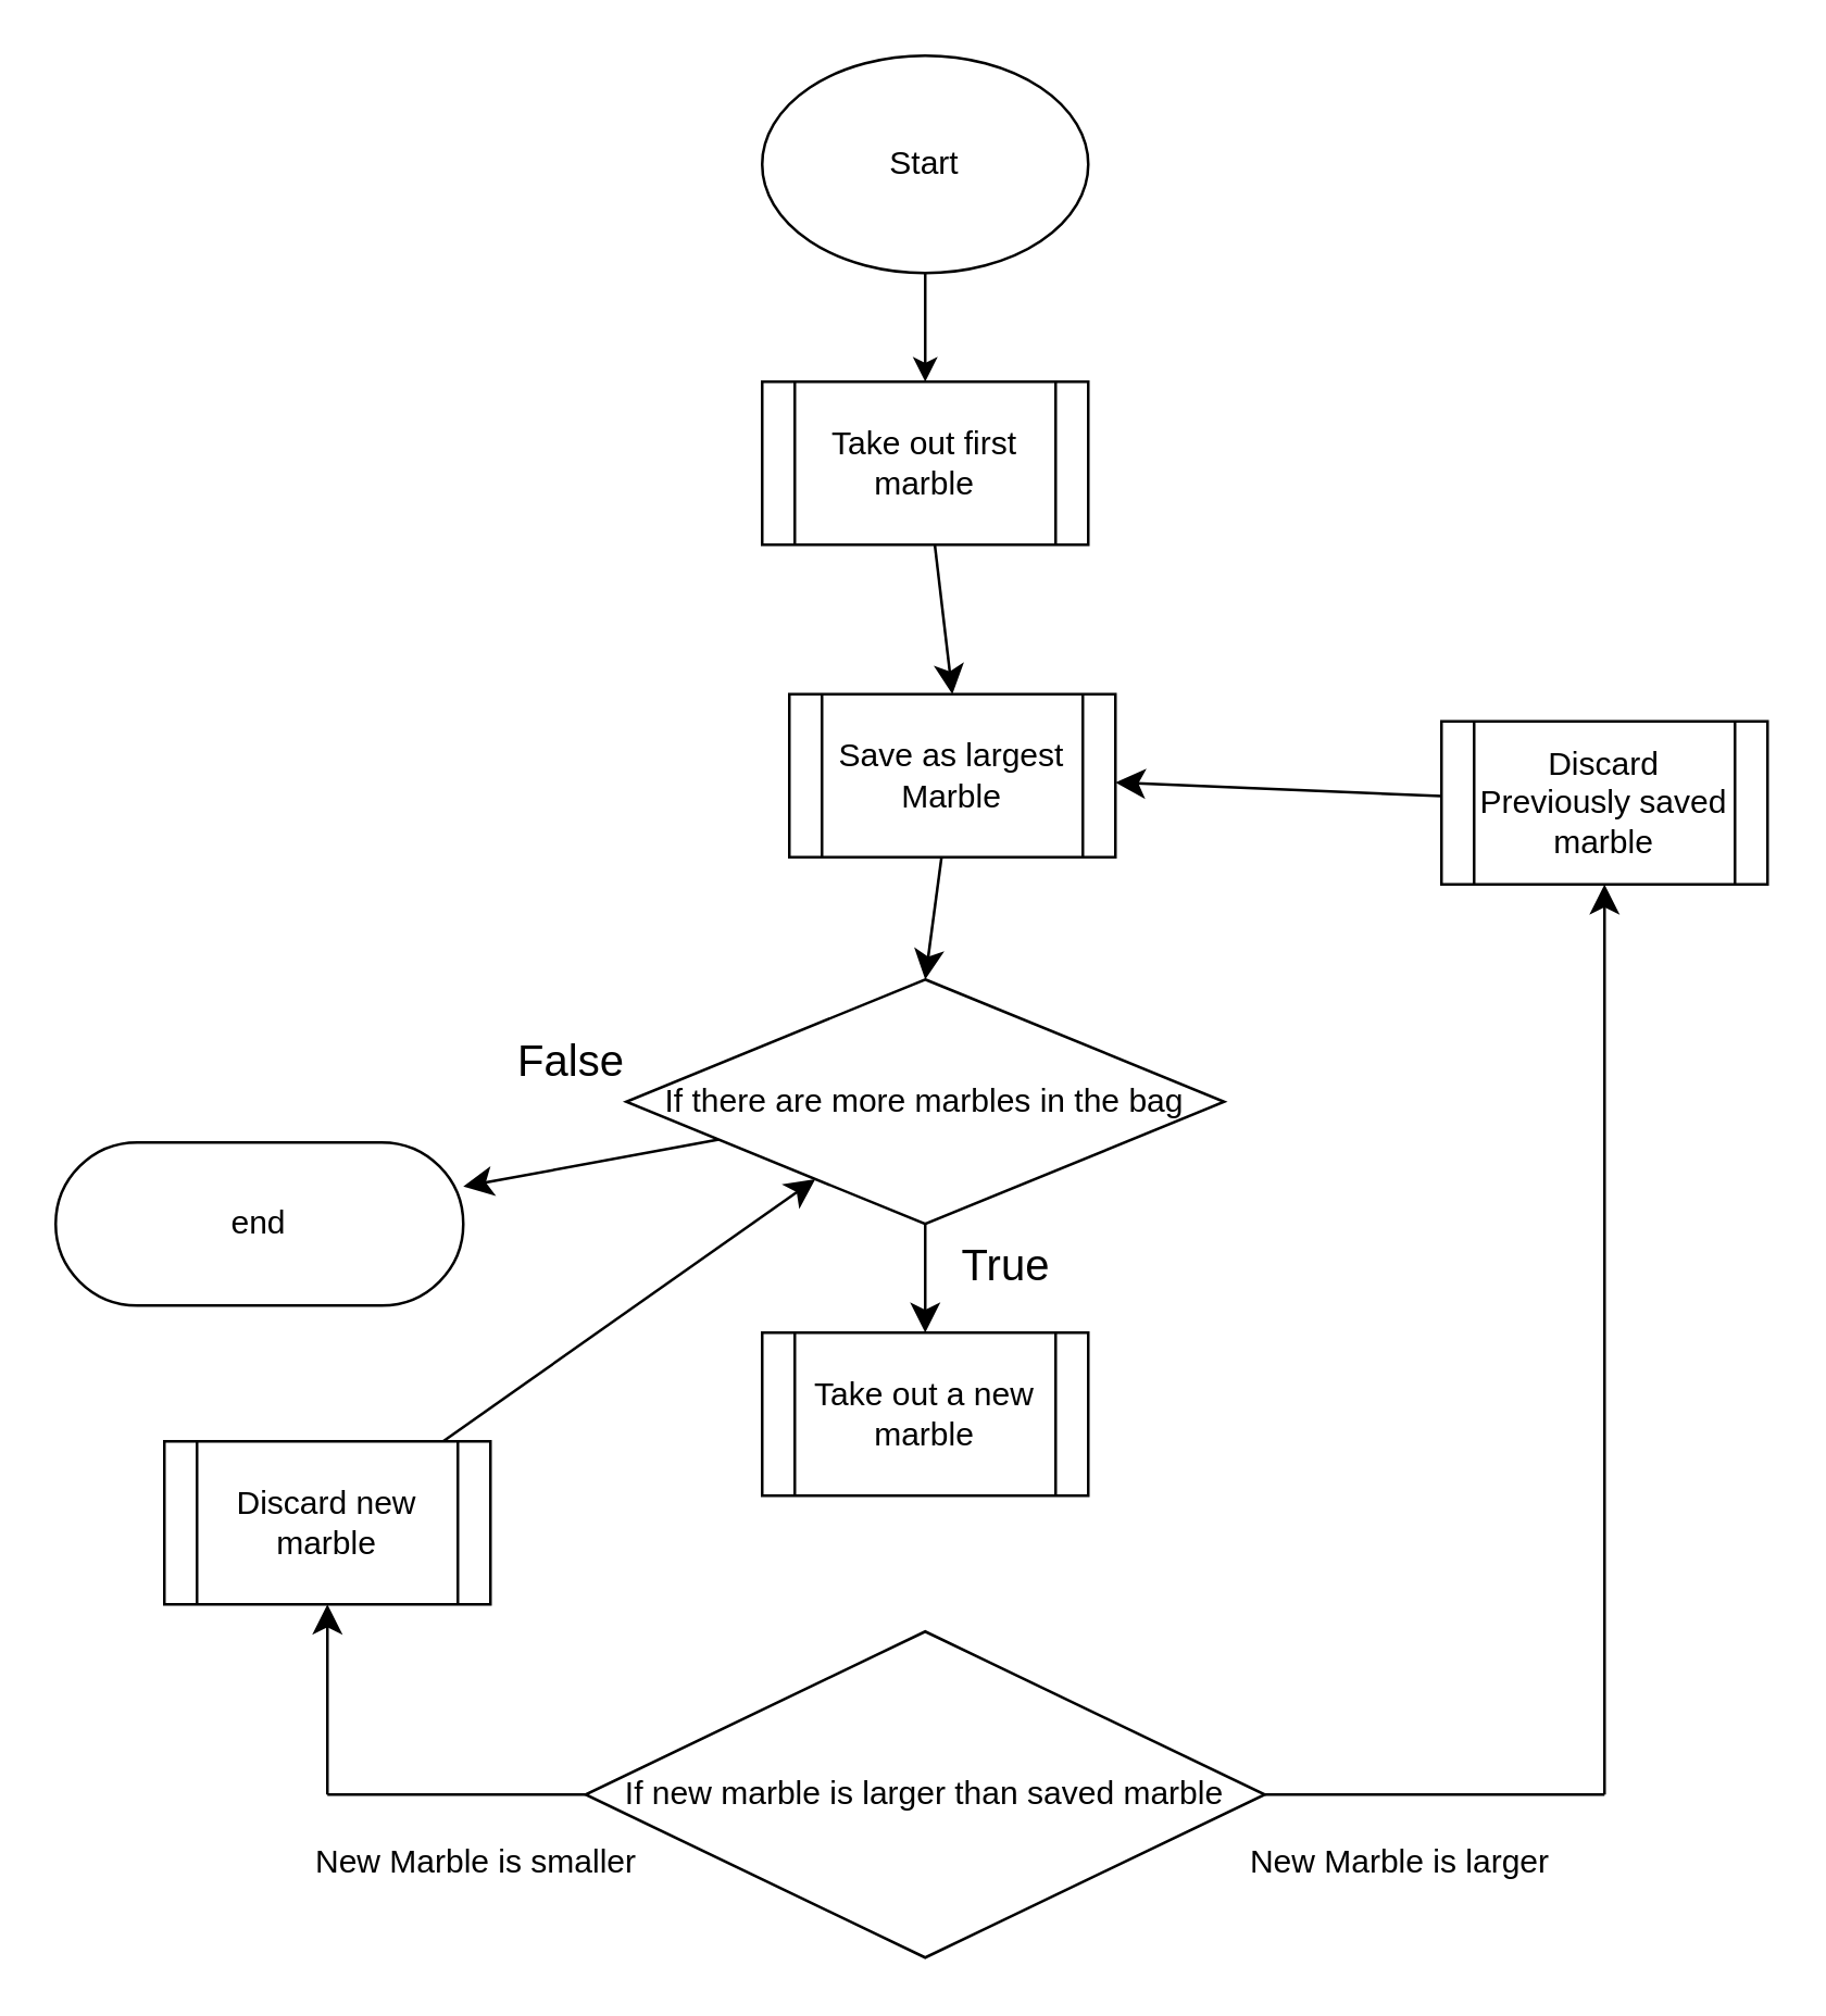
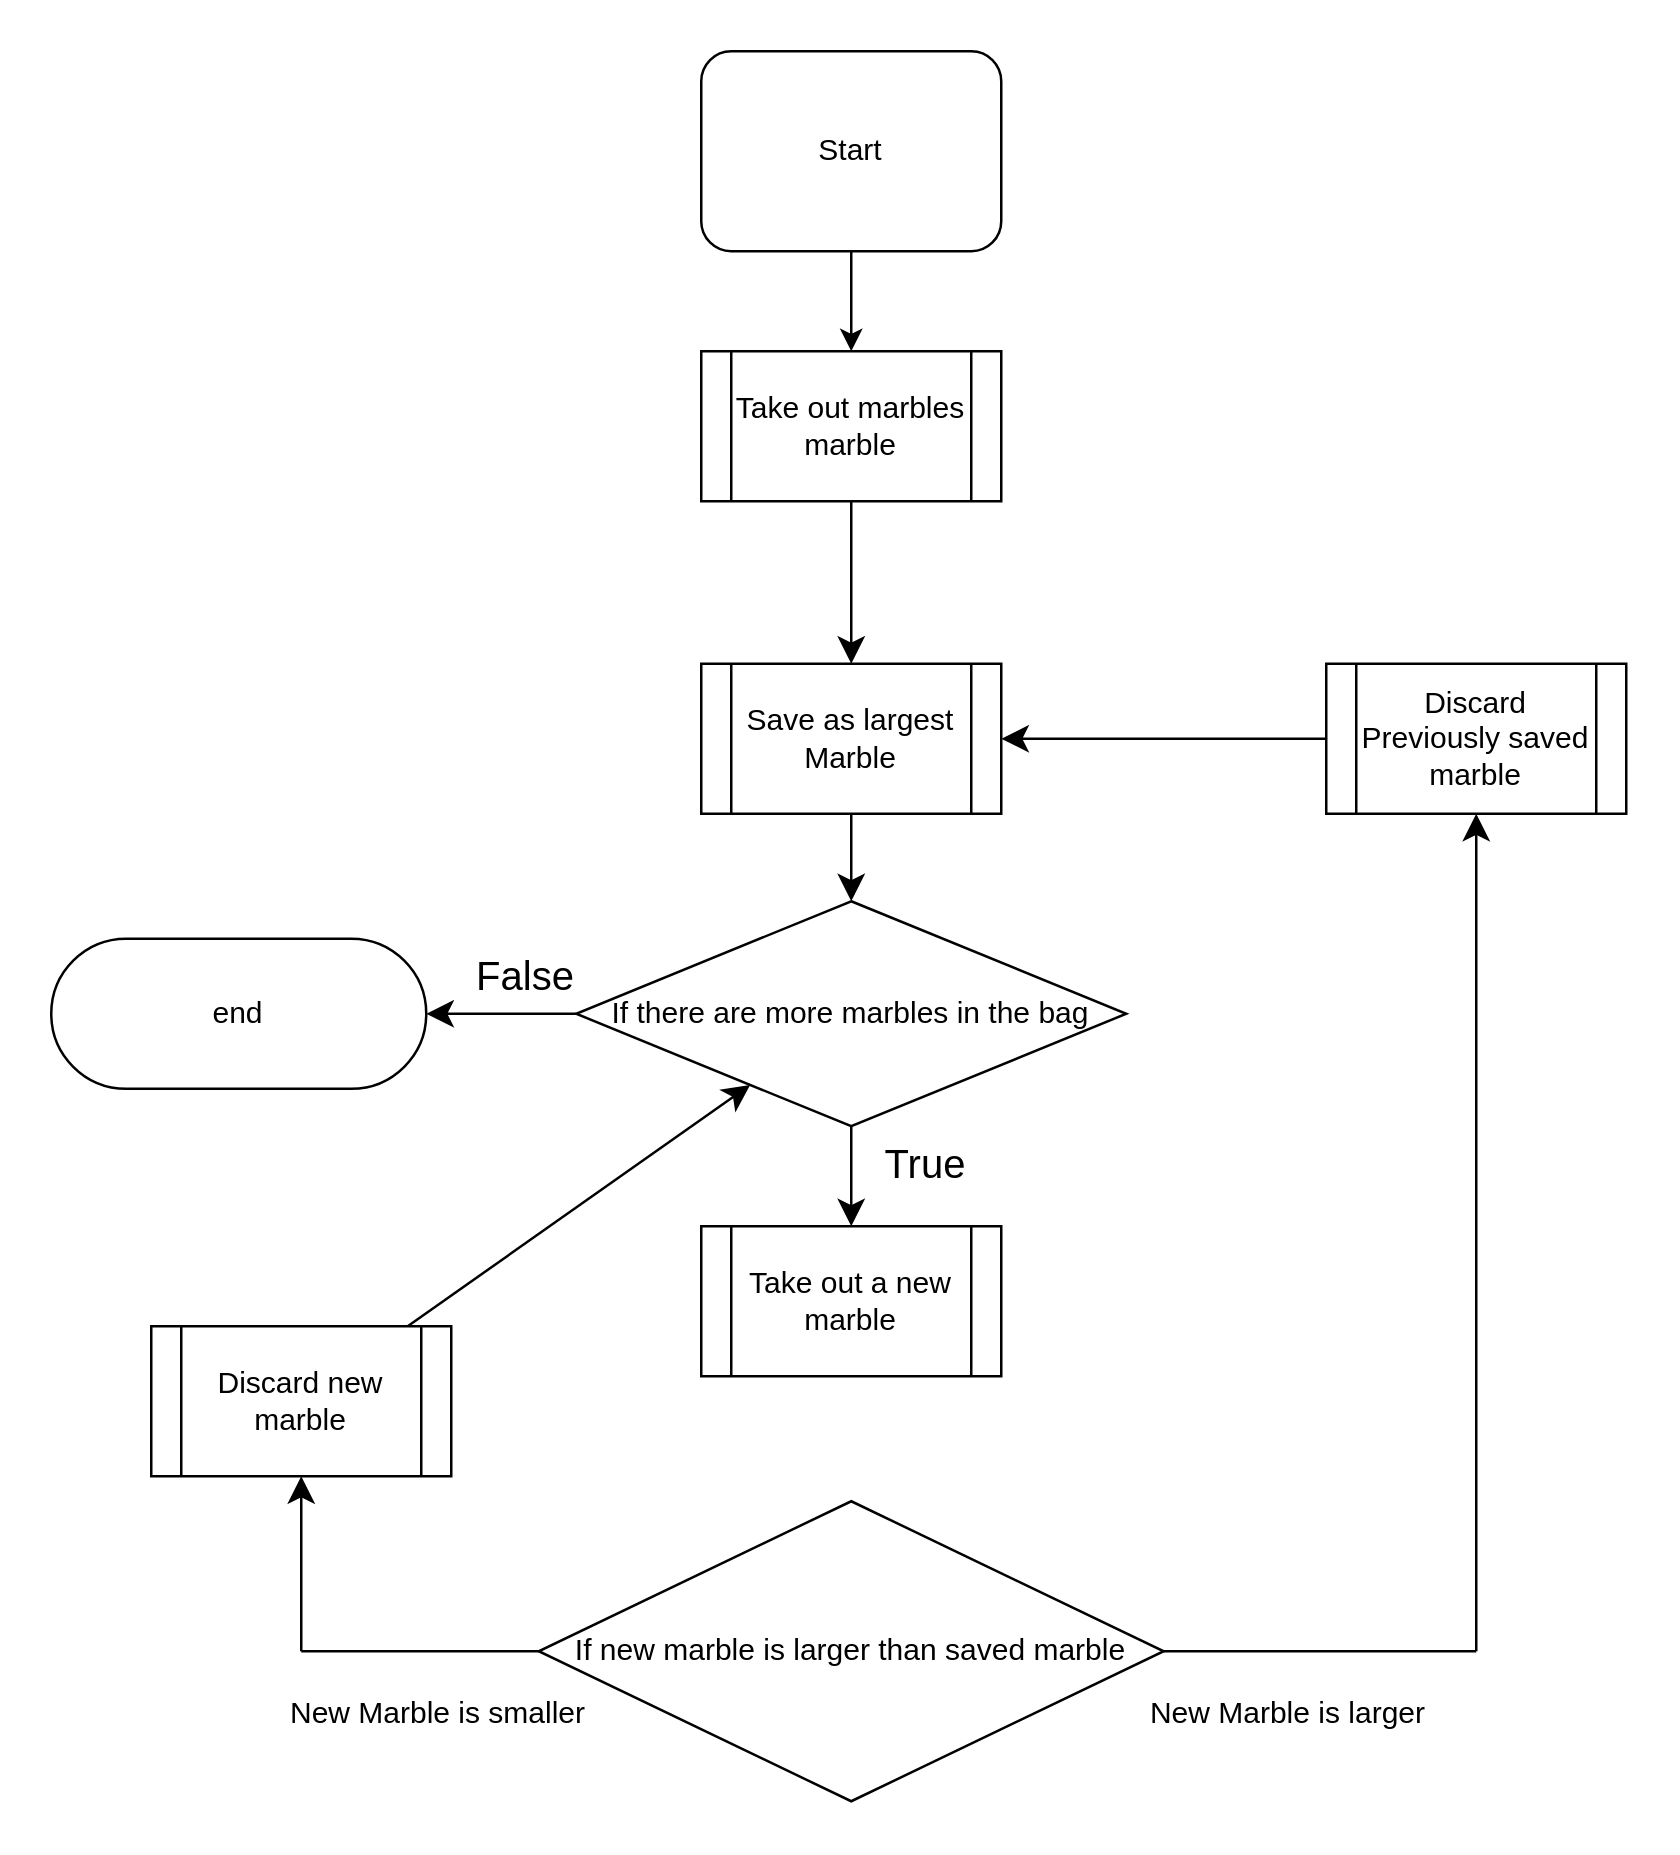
  <mxCell id="0" />
  <mxCell id="1" parent="0" />
- <mxCell id="2" value="Start" style="ellipse;whiteSpace=wrap;html=1;" parent="1" vertex="1"><mxGeometry x="280" y="20" width="120" height="80" as="geometry" /></mxCell>
+ <mxCell id="2" value="Start" style="whiteSpace=wrap;html=1;rounded=1;" parent="1" vertex="1"><mxGeometry x="280" y="20" width="120" height="80" as="geometry" /></mxCell>
  <mxCell id="3" value="" style="endArrow=classic;html=1;rounded=0;exitX=0.5;exitY=1;exitDx=0;exitDy=0;" parent="1" source="2" edge="1"><mxGeometry width="50" height="50" relative="1" as="geometry"><mxPoint x="580" y="300" as="sourcePoint" /><mxPoint x="340" y="140" as="targetPoint" /></mxGeometry></mxCell>
  <mxCell id="4" style="edgeStyle=none;curved=1;rounded=0;orthogonalLoop=1;jettySize=auto;html=1;entryX=0.5;entryY=0;entryDx=0;entryDy=0;fontSize=12;startSize=8;endSize=8;" parent="1" source="5" target="7" edge="1"><mxGeometry relative="1" as="geometry" /></mxCell>
- <mxCell id="5" value="Take out first marble" style="shape=process;whiteSpace=wrap;html=1;backgroundOutline=1;" parent="1" vertex="1"><mxGeometry x="280" y="140" width="120" height="60" as="geometry" /></mxCell>
+ <mxCell id="5" value="Take out marbles marble" style="shape=process;whiteSpace=wrap;html=1;backgroundOutline=1;" parent="1" vertex="1"><mxGeometry x="280" y="140" width="120" height="60" as="geometry" /></mxCell>
  <mxCell id="6" style="edgeStyle=none;curved=1;rounded=0;orthogonalLoop=1;jettySize=auto;html=1;entryX=0.5;entryY=0;entryDx=0;entryDy=0;fontSize=12;startSize=8;endSize=8;" parent="1" source="7" target="12" edge="1"><mxGeometry relative="1" as="geometry" /></mxCell>
- <mxCell id="7" value="Save as largest Marble" style="shape=process;whiteSpace=wrap;html=1;backgroundOutline=1;" parent="1" vertex="1"><mxGeometry x="290" y="255" width="120" height="60" as="geometry" /></mxCell>
+ <mxCell id="7" value="Save as largest Marble" style="shape=process;whiteSpace=wrap;html=1;backgroundOutline=1;" parent="1" vertex="1"><mxGeometry x="280" y="265" width="120" height="60" as="geometry" /></mxCell>
  <mxCell id="8" value="Take out a new marble" style="shape=process;whiteSpace=wrap;html=1;backgroundOutline=1;" parent="1" vertex="1"><mxGeometry x="280" y="490" width="120" height="60" as="geometry" /></mxCell>
  <mxCell id="9" value="If new marble is larger than saved marble" style="rhombus;whiteSpace=wrap;html=1;" parent="1" vertex="1"><mxGeometry x="215" y="600" width="250" height="120" as="geometry" /></mxCell>
  <mxCell id="10" style="edgeStyle=none;curved=1;rounded=0;orthogonalLoop=1;jettySize=auto;html=1;fontSize=12;startSize=8;endSize=8;" parent="1" source="12" target="8" edge="1"><mxGeometry relative="1" as="geometry" /></mxCell>
  <mxCell id="11" style="edgeStyle=none;curved=1;rounded=0;orthogonalLoop=1;jettySize=auto;html=1;fontSize=12;startSize=8;endSize=8;" parent="1" source="12" target="17" edge="1"><mxGeometry relative="1" as="geometry" /></mxCell>
  <mxCell id="12" value="If there are more marbles in the bag" style="rhombus;whiteSpace=wrap;html=1;" parent="1" vertex="1"><mxGeometry x="230" y="360" width="220" height="90" as="geometry" /></mxCell>
  <mxCell id="13" value="" style="endArrow=none;html=1;rounded=0;fontSize=12;startSize=8;endSize=8;curved=1;exitX=1;exitY=0.5;exitDx=0;exitDy=0;" parent="1" source="9" edge="1"><mxGeometry width="50" height="50" relative="1" as="geometry"><mxPoint x="380" y="600" as="sourcePoint" /><mxPoint x="590" y="660" as="targetPoint" /></mxGeometry></mxCell>
  <mxCell id="14" value="New Marble is larger" style="text;html=1;align=center;verticalAlign=middle;whiteSpace=wrap;rounded=0;" parent="1" vertex="1"><mxGeometry x="440" y="670" width="150" height="30" as="geometry" /></mxCell>
  <mxCell id="15" style="edgeStyle=none;curved=1;rounded=0;orthogonalLoop=1;jettySize=auto;html=1;fontSize=12;startSize=8;endSize=8;" parent="1" source="16" target="7" edge="1"><mxGeometry relative="1" as="geometry" /></mxCell>
  <mxCell id="16" value="Discard Previously saved marble" style="shape=process;whiteSpace=wrap;html=1;backgroundOutline=1;" parent="1" vertex="1"><mxGeometry x="530" y="265" width="120" height="60" as="geometry" /></mxCell>
- <mxCell id="17" value="end" style="html=1;dashed=0;whiteSpace=wrap;shape=mxgraph.dfd.start" parent="1" vertex="1"><mxGeometry x="20" y="420" width="150" height="60" as="geometry" /></mxCell>
+ <mxCell id="17" value="end" style="html=1;dashed=0;whiteSpace=wrap;shape=mxgraph.dfd.start" parent="1" vertex="1"><mxGeometry x="20" y="375" width="150" height="60" as="geometry" /></mxCell>
  <mxCell id="18" value="" style="endArrow=none;html=1;rounded=0;fontSize=12;startSize=8;endSize=8;curved=1;exitX=0;exitY=0.5;exitDx=0;exitDy=0;" parent="1" source="9" edge="1"><mxGeometry width="50" height="50" relative="1" as="geometry"><mxPoint x="260" y="660" as="sourcePoint" /><mxPoint x="120" y="660" as="targetPoint" /></mxGeometry></mxCell>
  <mxCell id="19" value="" style="endArrow=classic;html=1;rounded=0;fontSize=12;startSize=8;endSize=8;curved=1;entryX=0.5;entryY=1;entryDx=0;entryDy=0;" parent="1" target="16" edge="1"><mxGeometry width="50" height="50" relative="1" as="geometry"><mxPoint x="590" y="660" as="sourcePoint" /><mxPoint x="660" y="480" as="targetPoint" /></mxGeometry></mxCell>
  <mxCell id="20" value="New Marble is smaller" style="text;html=1;align=center;verticalAlign=middle;whiteSpace=wrap;rounded=0;" parent="1" vertex="1"><mxGeometry x="100" y="670" width="150" height="30" as="geometry" /></mxCell>
  <mxCell id="21" style="edgeStyle=none;curved=1;rounded=0;orthogonalLoop=1;jettySize=auto;html=1;fontSize=12;startSize=8;endSize=8;" parent="1" source="22" target="12" edge="1"><mxGeometry relative="1" as="geometry" /></mxCell>
  <mxCell id="22" value="Discard new marble" style="shape=process;whiteSpace=wrap;html=1;backgroundOutline=1;" parent="1" vertex="1"><mxGeometry x="60" y="530" width="120" height="60" as="geometry" /></mxCell>
  <mxCell id="23" value="" style="endArrow=classic;html=1;rounded=0;fontSize=12;startSize=8;endSize=8;curved=1;entryX=0.5;entryY=1;entryDx=0;entryDy=0;" parent="1" target="22" edge="1"><mxGeometry width="50" height="50" relative="1" as="geometry"><mxPoint x="120" y="660" as="sourcePoint" /><mxPoint x="430" y="530" as="targetPoint" /></mxGeometry></mxCell>
  <mxCell id="24" value="True" style="text;strokeColor=none;fillColor=none;html=1;align=center;verticalAlign=middle;whiteSpace=wrap;rounded=0;fontSize=16;" vertex="1" parent="1"><mxGeometry x="340" y="450" width="60" height="30" as="geometry" /></mxCell>
  <mxCell id="25" value="False" style="text;strokeColor=none;fillColor=none;html=1;align=center;verticalAlign=middle;whiteSpace=wrap;rounded=0;fontSize=16;" vertex="1" parent="1"><mxGeometry x="180" y="375" width="60" height="30" as="geometry" /></mxCell>
